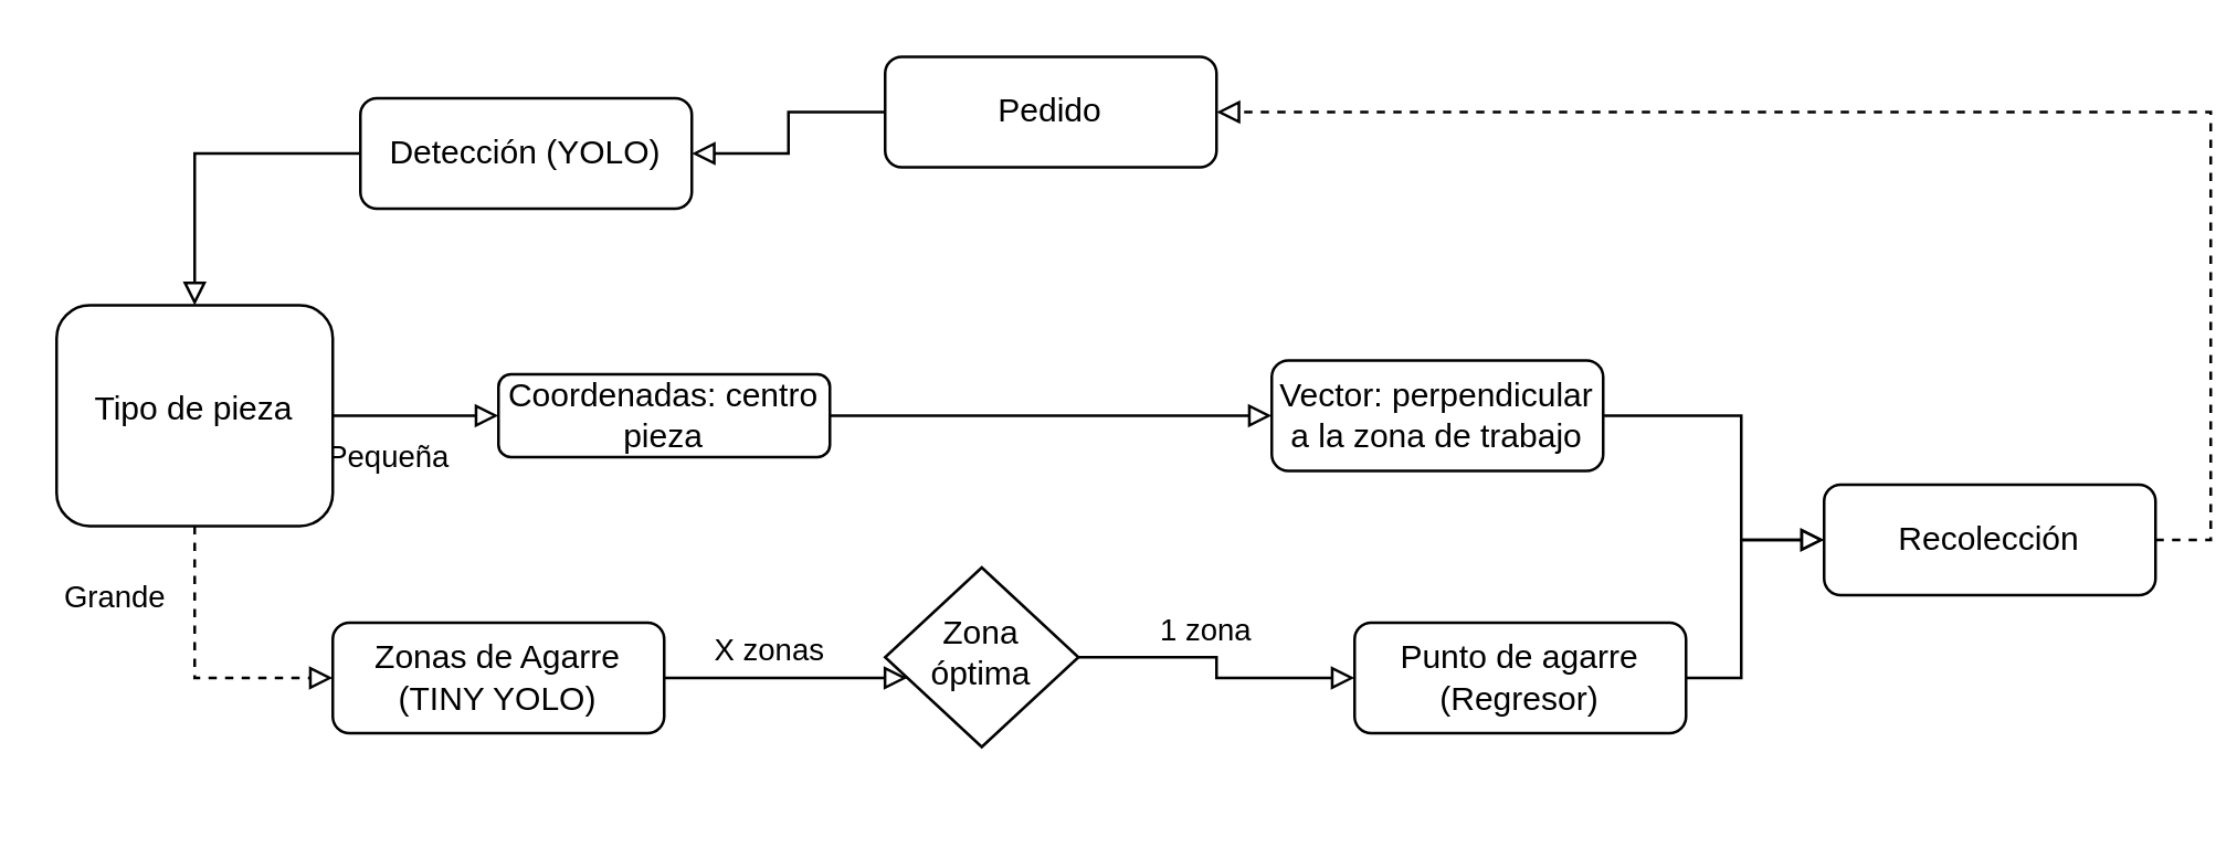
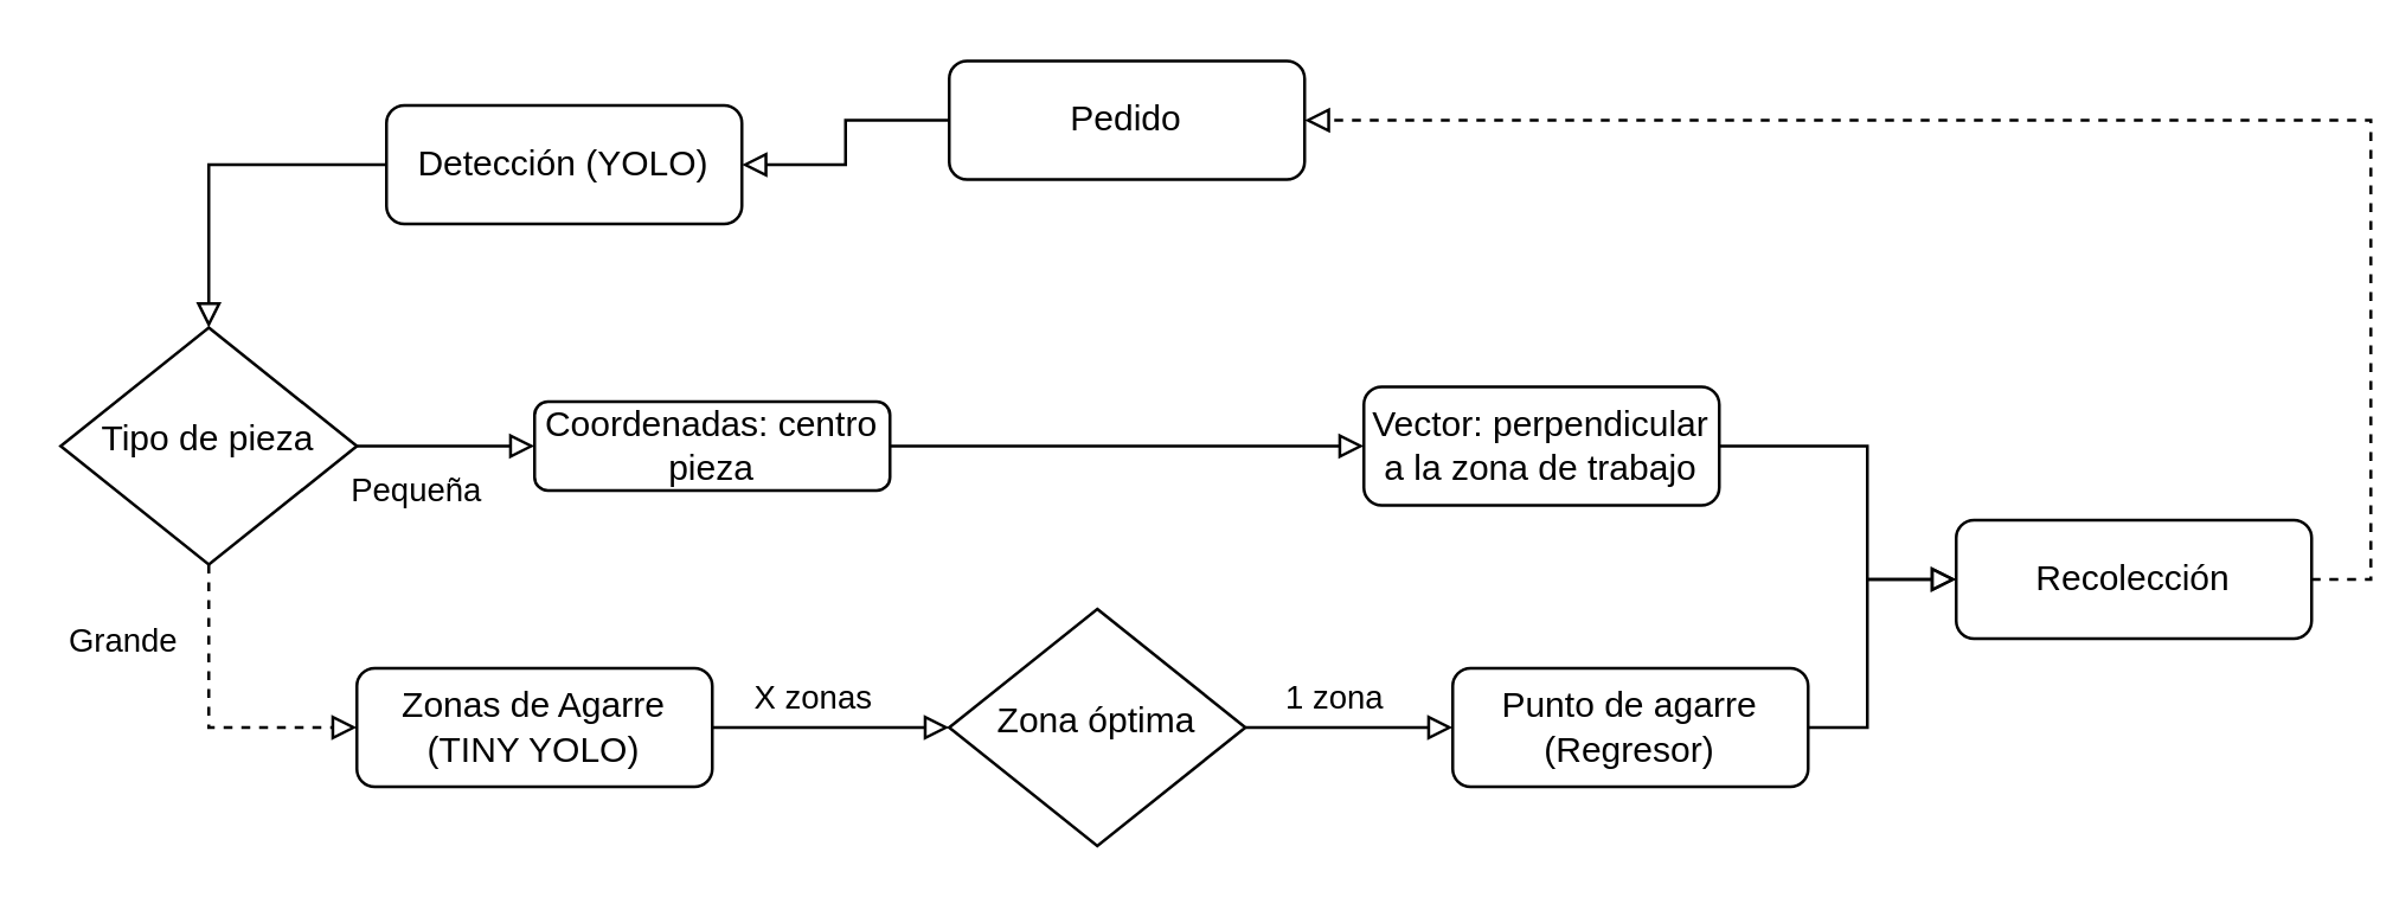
  <mxCell id="0" />
  <mxCell id="1" parent="0" />
  <mxCell id="2" style="edgeStyle=orthogonalEdgeStyle;rounded=0;orthogonalLoop=1;jettySize=auto;html=1;entryX=0.5;entryY=0;entryDx=0;entryDy=0;startArrow=none;startFill=0;endArrow=block;endFill=0;" parent="1" source="3" target="7" edge="1"><mxGeometry relative="1" as="geometry" /></mxCell>
  <mxCell id="3" value="Detección (YOLO)" style="rounded=1;whiteSpace=wrap;html=1;fontSize=12;glass=0;strokeWidth=1;shadow=0;" parent="1" vertex="1"><mxGeometry x="130" y="35" width="120" height="40" as="geometry" /></mxCell>
  <mxCell id="4" value="Pequeña" style="edgeStyle=orthogonalEdgeStyle;rounded=0;orthogonalLoop=1;jettySize=auto;html=1;startArrow=none;startFill=0;endArrow=block;endFill=0;" parent="1" source="7" target="9" edge="1"><mxGeometry x="-0.333" y="-15" relative="1" as="geometry"><Array as="points"><mxPoint x="140" y="150" /><mxPoint x="140" y="150" /></Array><mxPoint as="offset" /></mxGeometry></mxCell>
  <mxCell id="5" style="edgeStyle=orthogonalEdgeStyle;rounded=0;orthogonalLoop=1;jettySize=auto;html=1;entryX=0;entryY=0.5;entryDx=0;entryDy=0;startArrow=none;startFill=0;endArrow=block;endFill=0;dashed=1;" parent="1" source="7" target="11" edge="1"><mxGeometry relative="1" as="geometry"><Array as="points"><mxPoint x="70" y="245" /></Array></mxGeometry></mxCell>
  <mxCell id="6" value="Grande" style="edgeLabel;html=1;align=center;verticalAlign=middle;resizable=0;points=[];" parent="5" vertex="1" connectable="0"><mxGeometry x="0.065" y="-3" relative="1" as="geometry"><mxPoint x="-31" y="-33" as="offset" /></mxGeometry></mxCell>
- <mxCell id="7" value="Tipo de pieza" style="whiteSpace=wrap;html=1;shadow=0;fontFamily=Helvetica;fontSize=12;align=center;strokeWidth=1;spacing=6;spacingTop=-4;rounded=1;" parent="1" vertex="1"><mxGeometry x="20" y="110" width="100" height="80" as="geometry" /></mxCell>
+ <mxCell id="7" value="Tipo de pieza" style="rhombus;whiteSpace=wrap;html=1;shadow=0;fontFamily=Helvetica;fontSize=12;align=center;strokeWidth=1;spacing=6;spacingTop=-4;" parent="1" vertex="1"><mxGeometry x="20" y="110" width="100" height="80" as="geometry" /></mxCell>
  <mxCell id="8" style="edgeStyle=orthogonalEdgeStyle;rounded=0;orthogonalLoop=1;jettySize=auto;html=1;startArrow=none;startFill=0;endArrow=block;endFill=0;" parent="1" source="9" target="19" edge="1"><mxGeometry relative="1" as="geometry" /></mxCell>
  <mxCell id="9" value="Coordenadas: centro pieza" style="rounded=1;whiteSpace=wrap;html=1;fontSize=12;glass=0;strokeWidth=1;shadow=0;" parent="1" vertex="1"><mxGeometry x="180" y="135" width="120" height="30" as="geometry" /></mxCell>
  <mxCell id="10" value="X zonas" style="edgeStyle=orthogonalEdgeStyle;rounded=0;orthogonalLoop=1;jettySize=auto;html=1;startArrow=none;startFill=0;endArrow=block;endFill=0;" parent="1" source="11" target="17" edge="1"><mxGeometry x="-0.143" y="10" relative="1" as="geometry"><Array as="points"><mxPoint x="290" y="245" /><mxPoint x="290" y="245" /></Array><mxPoint as="offset" /></mxGeometry></mxCell>
  <mxCell id="11" value="Zonas de Agarre (TINY YOLO)" style="rounded=1;whiteSpace=wrap;html=1;fontSize=12;glass=0;strokeWidth=1;shadow=0;" parent="1" vertex="1"><mxGeometry x="120" y="225" width="120" height="40" as="geometry" /></mxCell>
  <mxCell id="12" style="edgeStyle=orthogonalEdgeStyle;rounded=0;orthogonalLoop=1;jettySize=auto;html=1;entryX=0;entryY=0.5;entryDx=0;entryDy=0;startArrow=none;startFill=0;endArrow=block;endFill=0;" parent="1" source="13" target="21" edge="1"><mxGeometry relative="1" as="geometry"><Array as="points"><mxPoint x="630" y="245" /><mxPoint x="630" y="195" /></Array></mxGeometry></mxCell>
  <mxCell id="13" value="&lt;div&gt;Punto de agarre (Regresor)&lt;/div&gt;" style="rounded=1;whiteSpace=wrap;html=1;fontSize=12;glass=0;strokeWidth=1;shadow=0;" parent="1" vertex="1"><mxGeometry x="490" y="225" width="120" height="40" as="geometry" /></mxCell>
  <mxCell id="14" style="edgeStyle=orthogonalEdgeStyle;rounded=0;orthogonalLoop=1;jettySize=auto;html=1;startArrow=none;startFill=0;endArrow=block;endFill=0;" parent="1" source="15" target="3" edge="1"><mxGeometry relative="1" as="geometry" /></mxCell>
  <mxCell id="15" value="Pedido" style="rounded=1;whiteSpace=wrap;html=1;fontSize=12;glass=0;strokeWidth=1;shadow=0;" parent="1" vertex="1"><mxGeometry x="320" y="20" width="120" height="40" as="geometry" /></mxCell>
  <mxCell id="16" value="&lt;div&gt;1 zona&lt;/div&gt;" style="edgeStyle=orthogonalEdgeStyle;rounded=0;orthogonalLoop=1;jettySize=auto;html=1;startArrow=none;startFill=0;endArrow=block;endFill=0;" parent="1" source="17" target="13" edge="1"><mxGeometry x="-0.143" y="10" relative="1" as="geometry"><mxPoint as="offset" /></mxGeometry></mxCell>
- <mxCell id="17" value="&lt;div&gt;Zona óptima&lt;/div&gt;" style="rhombus;whiteSpace=wrap;html=1;shadow=0;fontFamily=Helvetica;fontSize=12;align=center;strokeWidth=1;spacing=6;spacingTop=-4;" parent="1" vertex="1"><mxGeometry x="320" y="205" width="70" height="65" as="geometry" /></mxCell>
+ <mxCell id="17" value="&lt;div&gt;Zona óptima&lt;/div&gt;" style="rhombus;whiteSpace=wrap;html=1;shadow=0;fontFamily=Helvetica;fontSize=12;align=center;strokeWidth=1;spacing=6;spacingTop=-4;" parent="1" vertex="1"><mxGeometry x="320" y="205" width="100" height="80" as="geometry" /></mxCell>
  <mxCell id="18" style="edgeStyle=orthogonalEdgeStyle;rounded=0;orthogonalLoop=1;jettySize=auto;html=1;entryX=0;entryY=0.5;entryDx=0;entryDy=0;startArrow=none;startFill=0;endArrow=block;endFill=0;" parent="1" source="19" target="21" edge="1"><mxGeometry relative="1" as="geometry"><Array as="points"><mxPoint x="630" y="150" /><mxPoint x="630" y="195" /></Array></mxGeometry></mxCell>
  <mxCell id="19" value="Vector: perpendicular a la zona de trabajo" style="rounded=1;whiteSpace=wrap;html=1;fontSize=12;glass=0;strokeWidth=1;shadow=0;" parent="1" vertex="1"><mxGeometry x="460" y="130" width="120" height="40" as="geometry" /></mxCell>
  <mxCell id="20" style="edgeStyle=orthogonalEdgeStyle;rounded=0;orthogonalLoop=1;jettySize=auto;html=1;exitX=1;exitY=0.5;exitDx=0;exitDy=0;entryX=1;entryY=0.5;entryDx=0;entryDy=0;startArrow=none;startFill=0;endArrow=block;endFill=0;dashed=1;" parent="1" source="21" target="15" edge="1"><mxGeometry relative="1" as="geometry" /></mxCell>
  <mxCell id="21" value="Recolección" style="rounded=1;whiteSpace=wrap;html=1;fontSize=12;glass=0;strokeWidth=1;shadow=0;" parent="1" vertex="1"><mxGeometry x="660" y="175" width="120" height="40" as="geometry" /></mxCell>
